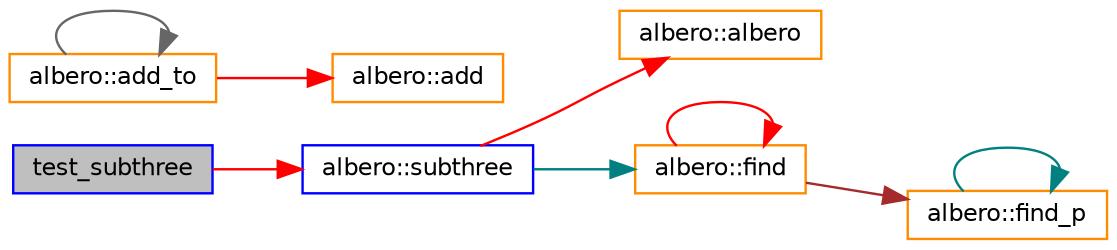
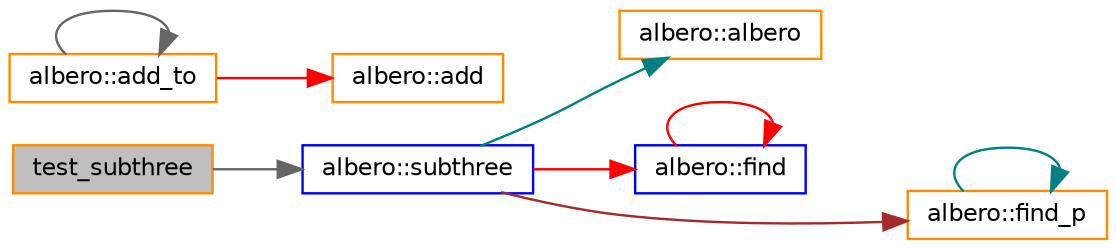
  digraph {
    rankdir=LR
    node [color=darkorange fillcolor=white fontname=Helvetica fontsize=10 shape=record style=filled]
    edge [color=red fontname=Helvetica fontsize=10 labelfontname=Helvetica labelfontsize=10 style=solid]
-   n1 [color=blue fillcolor=grey75 fontcolor=black height=0.2 label=test_subthree width=0.4]
+   n1 [fillcolor=grey75 fontcolor=black height=0.2 label=test_subthree width=0.4]
    n2 [color=blue height=0.2 label="albero::subthree" width=0.4]
    n3 [height=0.2 label="albero::albero" width=0.4]
-   n4 [height=0.2 label="albero::find" width=0.4]
+   n4 [color=blue height=0.2 label="albero::find" width=0.4]
    n5 [height=0.2 label="albero::find_p" width=0.4]
    n6 [height=0.2 label="albero::add_to" width=0.4]
    n7 [height=0.2 label="albero::add" width=0.4]
-   n1 -> n2
-   n2 -> n3
-   n2 -> n4 [color=teal]
-   n4 -> n5 [color=brown]
+   n1 -> n2 [color=gray40]
+   n2 -> n3 [color=teal]
+   n2 -> n4
+   n2 -> n5 [color=brown]
    n4 -> n4
    n5 -> n5 [color=teal]
    n6 -> n6 [color=gray40]
    n6 -> n7
  }
